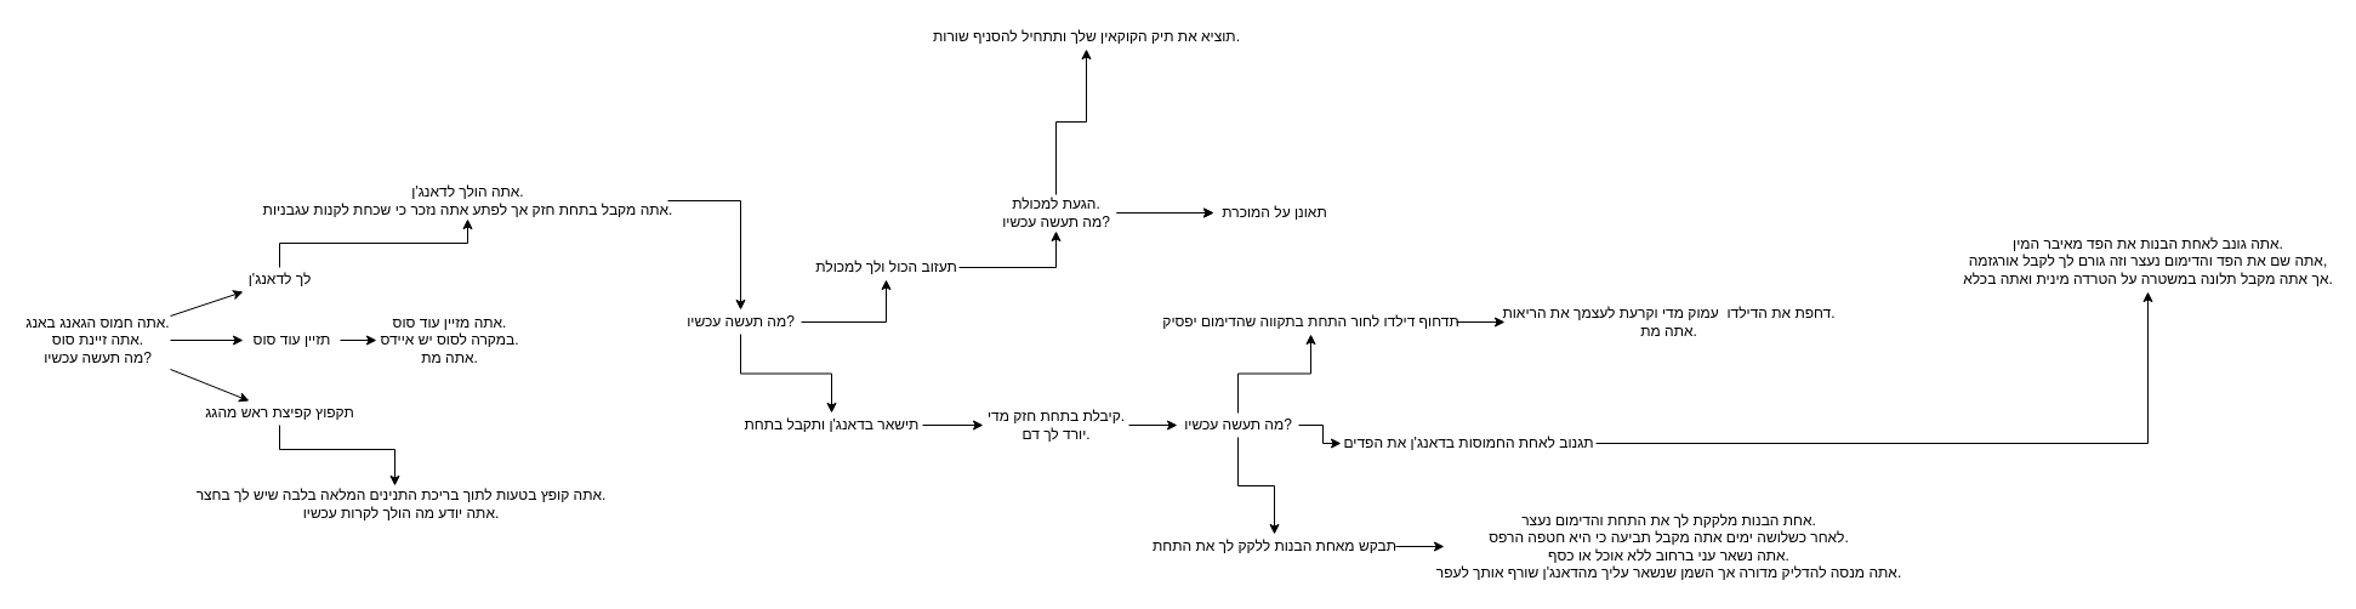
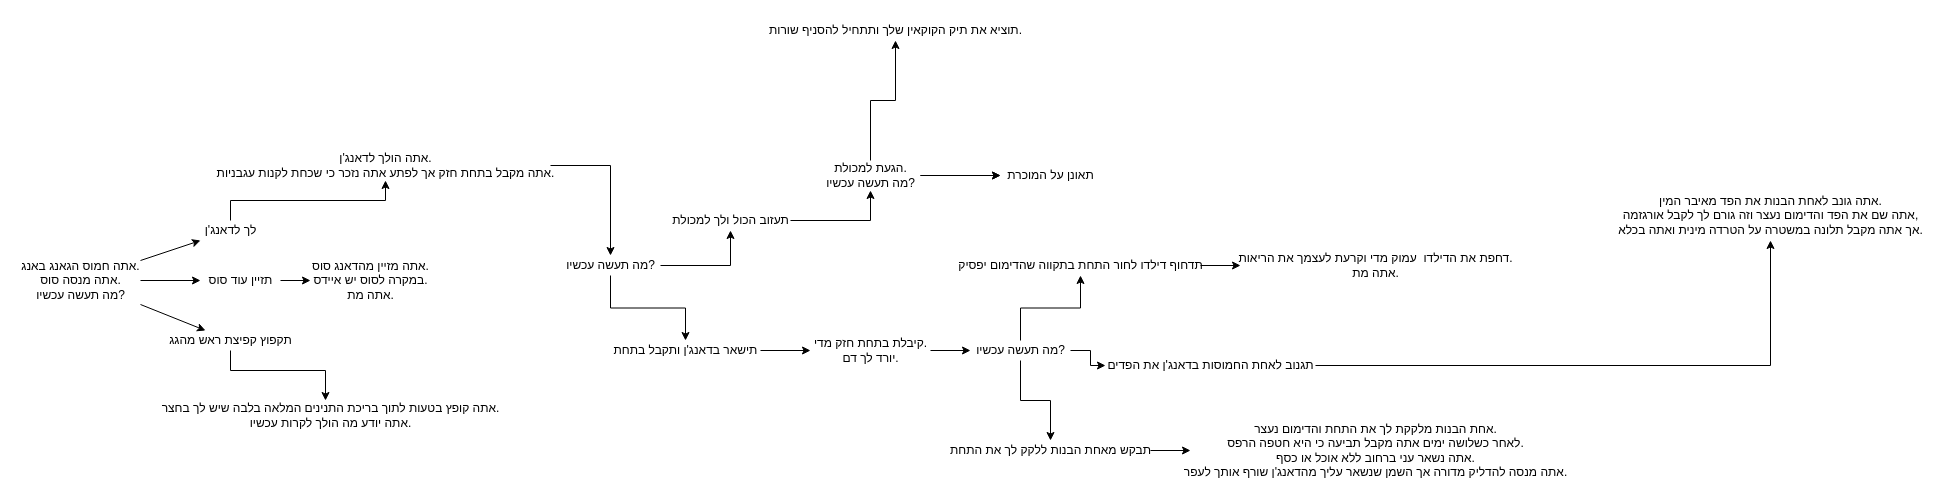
  <mxCell id="0" />
  <mxCell id="1" parent="0" />
- <mxCell id="2" value="אתה חמוס הגאנג באנג.&lt;br&gt;אתה זיינת סוס.&lt;br&gt;מה תעשה עכשיו?" style="text;html=1;align=center;verticalAlign=middle;resizable=0;points=[];autosize=1;" vertex="1" parent="1"><mxGeometry x="20" y="255" width="120" height="50" as="geometry" /></mxCell>
+ <mxCell id="2" value="אתה חמוס הגאנג באנג.&lt;br&gt;אתה מנסה סוס.&lt;br&gt;מה תעשה עכשיו?" style="text;html=1;align=center;verticalAlign=middle;resizable=0;points=[];autosize=1;" vertex="1" parent="1"><mxGeometry x="20" y="255" width="120" height="50" as="geometry" /></mxCell>
  <mxCell id="3" value="" style="edgeStyle=orthogonalEdgeStyle;rounded=0;orthogonalLoop=1;jettySize=auto;html=1;" edge="1" parent="1" source="4" target="12"><mxGeometry relative="1" as="geometry" /></mxCell>
  <mxCell id="4" value="תזיין עוד סוס" style="text;html=1;align=center;verticalAlign=middle;resizable=0;points=[];autosize=1;" vertex="1" parent="1"><mxGeometry x="200" y="270" width="80" height="20" as="geometry" /></mxCell>
  <mxCell id="5" value="" style="endArrow=classic;html=1;" edge="1" parent="1" source="2" target="4"><mxGeometry width="50" height="50" relative="1" as="geometry"><mxPoint x="380" y="680" as="sourcePoint" /><mxPoint x="430" y="630" as="targetPoint" /></mxGeometry></mxCell>
  <mxCell id="6" value="" style="edgeStyle=orthogonalEdgeStyle;rounded=0;orthogonalLoop=1;jettySize=auto;html=1;" edge="1" parent="1" source="7" target="15"><mxGeometry relative="1" as="geometry" /></mxCell>
  <mxCell id="7" value="לך לדאנג'ן" style="text;html=1;align=center;verticalAlign=middle;resizable=0;points=[];autosize=1;" vertex="1" parent="1"><mxGeometry x="200" y="220" width="60" height="20" as="geometry" /></mxCell>
  <mxCell id="8" value="" style="endArrow=classic;html=1;" edge="1" parent="1" source="2" target="7"><mxGeometry width="50" height="50" relative="1" as="geometry"><mxPoint x="350" y="320" as="sourcePoint" /><mxPoint x="400" y="270" as="targetPoint" /></mxGeometry></mxCell>
  <mxCell id="9" value="" style="edgeStyle=orthogonalEdgeStyle;rounded=0;orthogonalLoop=1;jettySize=auto;html=1;" edge="1" parent="1" source="10" target="13"><mxGeometry relative="1" as="geometry"><Array as="points"><mxPoint x="230" y="370" /><mxPoint x="325" y="370" /></Array></mxGeometry></mxCell>
  <mxCell id="10" value="תקפוץ קפיצת ראש מהגג" style="text;html=1;align=center;verticalAlign=middle;resizable=0;points=[];autosize=1;" vertex="1" parent="1"><mxGeometry x="165" y="330" width="130" height="20" as="geometry" /></mxCell>
  <mxCell id="11" value="" style="endArrow=classic;html=1;" edge="1" parent="1" source="2" target="10"><mxGeometry width="50" height="50" relative="1" as="geometry"><mxPoint x="350" y="320" as="sourcePoint" /><mxPoint x="400" y="270" as="targetPoint" /></mxGeometry></mxCell>
- <mxCell id="12" value="אתה מזיין עוד סוס.&lt;br&gt;במקרה לסוס יש איידס.&lt;br&gt;אתה מת." style="text;html=1;align=center;verticalAlign=middle;resizable=0;points=[];autosize=1;" vertex="1" parent="1"><mxGeometry x="310" y="255" width="120" height="50" as="geometry" /></mxCell>
+ <mxCell id="12" value="אתה מזיין מהדאנג סוס.&lt;br&gt;במקרה לסוס יש איידס.&lt;br&gt;אתה מת." style="text;html=1;align=center;verticalAlign=middle;resizable=0;points=[];autosize=1;" vertex="1" parent="1"><mxGeometry x="310" y="255" width="120" height="50" as="geometry" /></mxCell>
  <mxCell id="13" value="אתה קופץ בטעות לתוך בריכת התנינים המלאה בלבה שיש לך בחצר.&lt;br&gt;אתה יודע מה הולך לקרות עכשיו." style="text;html=1;align=center;verticalAlign=middle;resizable=0;points=[];autosize=1;" vertex="1" parent="1"><mxGeometry x="165" y="400" width="330" height="30" as="geometry" /></mxCell>
  <mxCell id="14" value="" style="edgeStyle=orthogonalEdgeStyle;rounded=0;orthogonalLoop=1;jettySize=auto;html=1;" edge="1" parent="1" source="15" target="18"><mxGeometry relative="1" as="geometry" /></mxCell>
  <mxCell id="15" value="אתה הולך לדאנג'ן.&lt;br&gt;אתה מקבל בתחת חזק אך לפתע אתה נזכר כי שכחת לקנות עגבניות." style="text;html=1;align=center;verticalAlign=middle;resizable=0;points=[];autosize=1;" vertex="1" parent="1"><mxGeometry x="220" y="150" width="330" height="30" as="geometry" /></mxCell>
  <mxCell id="16" value="" style="edgeStyle=orthogonalEdgeStyle;rounded=0;orthogonalLoop=1;jettySize=auto;html=1;" edge="1" parent="1" source="18" target="20"><mxGeometry relative="1" as="geometry" /></mxCell>
  <mxCell id="17" value="" style="edgeStyle=orthogonalEdgeStyle;rounded=0;orthogonalLoop=1;jettySize=auto;html=1;" edge="1" parent="1" source="18" target="22"><mxGeometry relative="1" as="geometry" /></mxCell>
  <mxCell id="18" value="מה תעשה עכשיו?" style="text;html=1;align=center;verticalAlign=middle;resizable=0;points=[];autosize=1;" vertex="1" parent="1"><mxGeometry x="560" y="255" width="100" height="20" as="geometry" /></mxCell>
  <mxCell id="19" value="" style="edgeStyle=orthogonalEdgeStyle;rounded=0;orthogonalLoop=1;jettySize=auto;html=1;" edge="1" parent="1" source="20" target="41"><mxGeometry relative="1" as="geometry" /></mxCell>
  <mxCell id="20" value="תעזוב הכול ולך למכולת" style="text;html=1;align=center;verticalAlign=middle;resizable=0;points=[];autosize=1;" vertex="1" parent="1"><mxGeometry x="670" y="210" width="120" height="20" as="geometry" /></mxCell>
  <mxCell id="21" value="" style="edgeStyle=orthogonalEdgeStyle;rounded=0;orthogonalLoop=1;jettySize=auto;html=1;" edge="1" parent="1" source="22" target="24"><mxGeometry relative="1" as="geometry" /></mxCell>
  <mxCell id="22" value="תישאר בדאנג'ן ותקבל בתחת" style="text;html=1;align=center;verticalAlign=middle;resizable=0;points=[];autosize=1;" vertex="1" parent="1"><mxGeometry x="610" y="340" width="150" height="20" as="geometry" /></mxCell>
  <mxCell id="23" value="" style="edgeStyle=orthogonalEdgeStyle;rounded=0;orthogonalLoop=1;jettySize=auto;html=1;" edge="1" parent="1" source="24" target="28"><mxGeometry relative="1" as="geometry" /></mxCell>
  <mxCell id="24" value="קיבלת בתחת חזק מדי.&lt;br&gt;יורד לך דם." style="text;html=1;align=center;verticalAlign=middle;resizable=0;points=[];autosize=1;" vertex="1" parent="1"><mxGeometry x="810" y="335" width="120" height="30" as="geometry" /></mxCell>
  <mxCell id="25" value="" style="edgeStyle=orthogonalEdgeStyle;rounded=0;orthogonalLoop=1;jettySize=auto;html=1;" edge="1" parent="1" source="28" target="30"><mxGeometry relative="1" as="geometry" /></mxCell>
  <mxCell id="26" value="" style="edgeStyle=orthogonalEdgeStyle;rounded=0;orthogonalLoop=1;jettySize=auto;html=1;" edge="1" parent="1" source="28" target="32"><mxGeometry relative="1" as="geometry" /></mxCell>
  <mxCell id="27" value="" style="edgeStyle=orthogonalEdgeStyle;rounded=0;orthogonalLoop=1;jettySize=auto;html=1;" edge="1" parent="1" source="28" target="34"><mxGeometry relative="1" as="geometry" /></mxCell>
  <mxCell id="28" value="מה תעשה עכשיו?" style="text;html=1;align=center;verticalAlign=middle;resizable=0;points=[];autosize=1;" vertex="1" parent="1"><mxGeometry x="970" y="340" width="100" height="20" as="geometry" /></mxCell>
  <mxCell id="29" value="" style="edgeStyle=orthogonalEdgeStyle;rounded=0;orthogonalLoop=1;jettySize=auto;html=1;" edge="1" parent="1" source="30" target="37"><mxGeometry relative="1" as="geometry" /></mxCell>
  <mxCell id="30" value="תגנוב לאחת החמוסות בדאנג'ן את הפדים" style="text;html=1;align=center;verticalAlign=middle;resizable=0;points=[];autosize=1;" vertex="1" parent="1"><mxGeometry x="1105" y="355" width="210" height="20" as="geometry" /></mxCell>
  <mxCell id="31" value="" style="edgeStyle=orthogonalEdgeStyle;rounded=0;orthogonalLoop=1;jettySize=auto;html=1;" edge="1" parent="1" source="32" target="36"><mxGeometry relative="1" as="geometry" /></mxCell>
  <mxCell id="32" value="תבקש מאחת הבנות ללקק לך את התחת" style="text;html=1;align=center;verticalAlign=middle;resizable=0;points=[];autosize=1;" vertex="1" parent="1"><mxGeometry x="950" y="440" width="200" height="20" as="geometry" /></mxCell>
  <mxCell id="33" value="" style="edgeStyle=orthogonalEdgeStyle;rounded=0;orthogonalLoop=1;jettySize=auto;html=1;" edge="1" parent="1" source="34" target="35"><mxGeometry relative="1" as="geometry" /></mxCell>
  <mxCell id="34" value="תדחוף דילדו לחור התחת בתקווה שהדימום יפסיק" style="text;html=1;align=center;verticalAlign=middle;resizable=0;points=[];autosize=1;" vertex="1" parent="1"><mxGeometry x="960" y="255" width="240" height="20" as="geometry" /></mxCell>
  <mxCell id="35" value="דחפת את הדילדו&amp;nbsp; עמוק מדי וקרעת לעצמך את הריאות.&lt;br&gt;אתה מת." style="text;html=1;align=center;verticalAlign=middle;resizable=0;points=[];autosize=1;" vertex="1" parent="1"><mxGeometry x="1240" y="250" width="270" height="30" as="geometry" /></mxCell>
  <mxCell id="36" value="אחת הבנות מלקקת לך את התחת והדימום נעצר.&lt;br&gt;לאחר כשלושה ימים אתה מקבל תביעה כי היא חטפה הרפס.&lt;br&gt;אתה נשאר עני ברחוב ללא אוכל או כסף.&lt;br&gt;אתה מנסה להדליק מדורה אך השמן שנשאר עליך מהדאנג'ן שורף אותך לעפר." style="text;html=1;align=center;verticalAlign=middle;resizable=0;points=[];autosize=1;" vertex="1" parent="1"><mxGeometry x="1190" y="420" width="370" height="60" as="geometry" /></mxCell>
  <mxCell id="37" value="אתה גונב לאחת הבנות את הפד מאיבר המין.&lt;br&gt;אתה שם את הפד והדימום נעצר וזה גורם לך לקבל אורגזמה,&lt;br&gt;אך אתה מקבל תלונה במשטרה על הטרדה מינית ואתה בכלא." style="text;html=1;align=center;verticalAlign=middle;resizable=0;points=[];autosize=1;" vertex="1" parent="1"><mxGeometry x="1620" y="190" width="300" height="50" as="geometry" /></mxCell>
  <mxCell id="38" value="" style="edgeStyle=orthogonalEdgeStyle;rounded=0;orthogonalLoop=1;jettySize=auto;html=1;" edge="1" parent="1" source="41" target="42"><mxGeometry relative="1" as="geometry" /></mxCell>
  <mxCell id="39" value="" style="edgeStyle=orthogonalEdgeStyle;rounded=0;orthogonalLoop=1;jettySize=auto;html=1;" edge="1" parent="1" source="41" target="43"><mxGeometry relative="1" as="geometry" /></mxCell>
  <mxCell id="40" value="" style="edgeStyle=orthogonalEdgeStyle;rounded=0;orthogonalLoop=1;jettySize=auto;html=1;" edge="1" parent="1" source="41" target="42"><mxGeometry relative="1" as="geometry" /></mxCell>
  <mxCell id="41" value="הגעת למכולת.&lt;br&gt;מה תעשה עכשיו?" style="text;html=1;align=center;verticalAlign=middle;resizable=0;points=[];autosize=1;" vertex="1" parent="1"><mxGeometry x="820" y="160" width="100" height="30" as="geometry" /></mxCell>
  <mxCell id="42" value="תאונן על המוכרת" style="text;html=1;align=center;verticalAlign=middle;resizable=0;points=[];autosize=1;" vertex="1" parent="1"><mxGeometry x="1000" y="165" width="100" height="20" as="geometry" /></mxCell>
  <mxCell id="43" value="תוציא את תיק הקוקאין שלך ותתחיל להסניף שורות." style="text;html=1;align=center;verticalAlign=middle;resizable=0;points=[];autosize=1;" vertex="1" parent="1"><mxGeometry x="770" y="20" width="250" height="20" as="geometry" /></mxCell>
